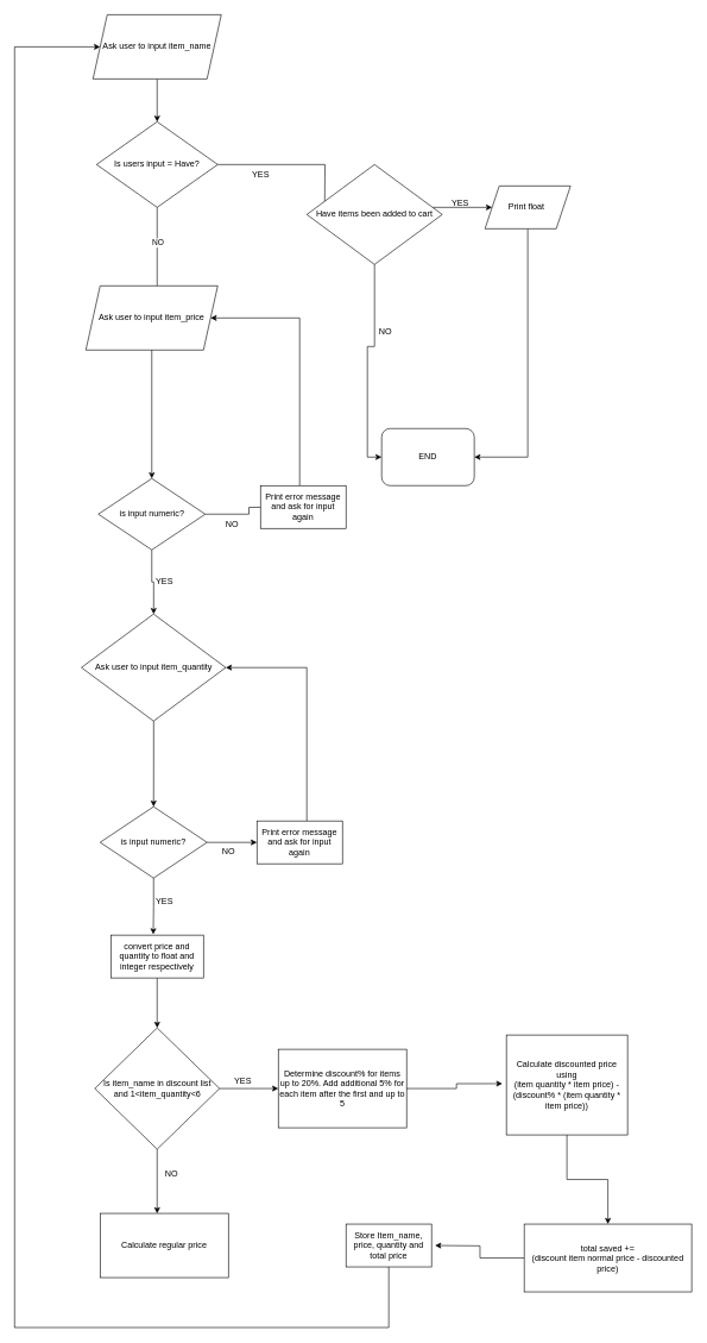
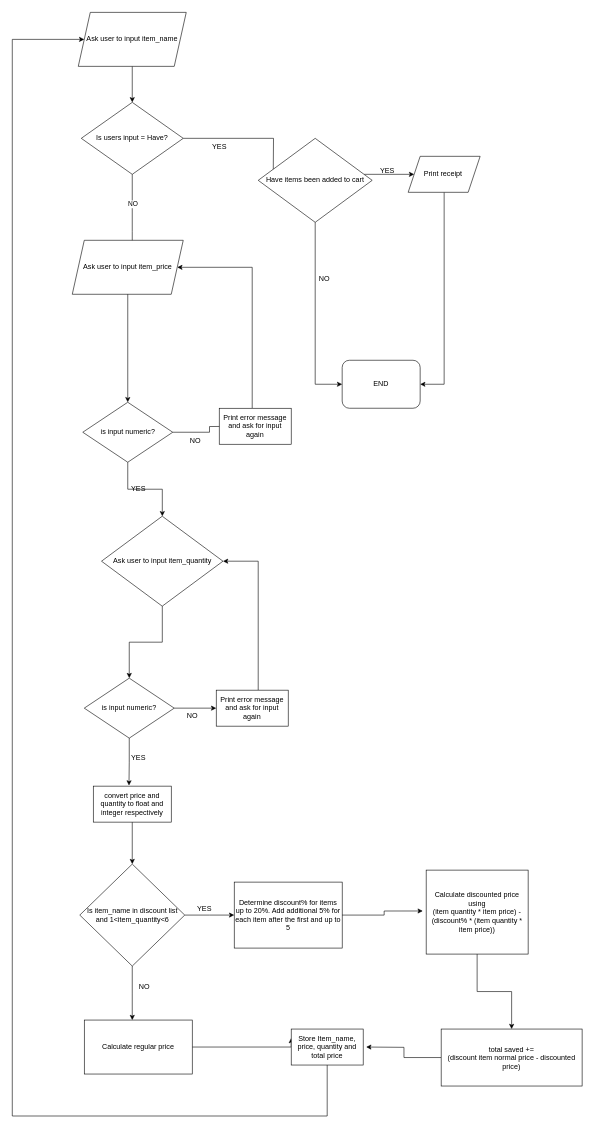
  <mxCell id="0" />
  <mxCell id="1" parent="0" />
  <mxCell id="2" style="edgeStyle=orthogonalEdgeStyle;rounded=0;orthogonalLoop=1;jettySize=auto;html=1;" parent="1" source="3" target="7" edge="1"><mxGeometry relative="1" as="geometry" /></mxCell>
  <mxCell id="3" value="Ask user to input item_name" style="shape=parallelogram;perimeter=parallelogramPerimeter;whiteSpace=wrap;html=1;fixedSize=1;" parent="1" vertex="1"><mxGeometry x="130" y="20" width="180" height="90" as="geometry" /></mxCell>
  <mxCell id="4" style="edgeStyle=orthogonalEdgeStyle;rounded=0;orthogonalLoop=1;jettySize=auto;html=1;entryX=0;entryY=0.5;entryDx=0;entryDy=0;" parent="1" source="7" edge="1"><mxGeometry relative="1" as="geometry"><mxPoint x="455" y="300" as="targetPoint" /><Array as="points" /></mxGeometry></mxCell>
  <mxCell id="5" style="edgeStyle=orthogonalEdgeStyle;rounded=0;orthogonalLoop=1;jettySize=auto;html=1;" parent="1" source="7" edge="1"><mxGeometry relative="1" as="geometry"><mxPoint x="220" y="480" as="targetPoint" /></mxGeometry></mxCell>
  <mxCell id="6" value="NO" style="edgeLabel;html=1;align=center;verticalAlign=middle;resizable=0;points=[];" parent="5" vertex="1" connectable="0"><mxGeometry x="0.006" y="1" relative="1" as="geometry"><mxPoint x="-1" y="-46" as="offset" /></mxGeometry></mxCell>
  <mxCell id="7" value="Is users input = Have?" style="rhombus;whiteSpace=wrap;html=1;" parent="1" vertex="1"><mxGeometry x="135" y="170" width="170" height="120" as="geometry" /></mxCell>
  <mxCell id="8" value="YES" style="text;html=1;align=center;verticalAlign=middle;resizable=0;points=[];autosize=1;strokeColor=none;fillColor=none;" parent="1" vertex="1"><mxGeometry x="340" y="230" width="50" height="30" as="geometry" /></mxCell>
  <mxCell id="9" value="Ask user to input item_price" style="shape=parallelogram;perimeter=parallelogramPerimeter;whiteSpace=wrap;html=1;fixedSize=1;" parent="1" vertex="1"><mxGeometry x="120" y="400" width="185" height="90" as="geometry" /></mxCell>
  <mxCell id="10" style="edgeStyle=orthogonalEdgeStyle;rounded=0;orthogonalLoop=1;jettySize=auto;html=1;entryX=0.5;entryY=0;entryDx=0;entryDy=0;" parent="1" source="11" target="34" edge="1"><mxGeometry relative="1" as="geometry"><mxPoint x="215" y="1120" as="targetPoint" /></mxGeometry></mxCell>
- <mxCell id="11" value="Ask user to input item_quantity" style="rhombus;whiteSpace=wrap;html=1;" parent="1" vertex="1"><mxGeometry x="113.75" y="860" width="202.5" height="150" as="geometry" /></mxCell>
+ <mxCell id="11" value="Ask user to input item_quantity" style="rhombus;whiteSpace=wrap;html=1;" parent="1" vertex="1"><mxGeometry x="168.75" y="860" width="202.5" height="150" as="geometry" /></mxCell>
  <mxCell id="12" style="edgeStyle=orthogonalEdgeStyle;rounded=0;orthogonalLoop=1;jettySize=auto;html=1;entryX=0.5;entryY=0;entryDx=0;entryDy=0;" edge="1" parent="1" source="13" target="17"><mxGeometry relative="1" as="geometry" /></mxCell>
  <mxCell id="13" value="Calculate discounted price using&lt;br&gt;(item quantity * item price) - (discount% * (item quantity * item price))" style="rounded=0;whiteSpace=wrap;html=1;" parent="1" vertex="1"><mxGeometry x="710" y="1450" width="170" height="140" as="geometry" /></mxCell>
  <mxCell id="14" value="Determine discount% for items up to 20%. Add additional 5% for each item after the first and up to 5" style="rounded=0;whiteSpace=wrap;html=1;" parent="1" vertex="1"><mxGeometry x="390" y="1470" width="180" height="110" as="geometry" /></mxCell>
  <mxCell id="15" value="NO" style="text;html=1;align=center;verticalAlign=middle;resizable=0;points=[];autosize=1;strokeColor=none;fillColor=none;" parent="1" vertex="1"><mxGeometry x="305" y="720" width="40" height="30" as="geometry" /></mxCell>
  <mxCell id="16" style="edgeStyle=orthogonalEdgeStyle;rounded=0;orthogonalLoop=1;jettySize=auto;html=1;" edge="1" parent="1" source="17"><mxGeometry relative="1" as="geometry"><mxPoint x="610" y="1745" as="targetPoint" /></mxGeometry></mxCell>
  <mxCell id="17" value="total saved +=&lt;br&gt;(discount item normal price - discounted price)" style="rounded=0;whiteSpace=wrap;html=1;" parent="1" vertex="1"><mxGeometry x="735" y="1715" width="235" height="95" as="geometry" /></mxCell>
  <mxCell id="18" value="" style="edgeStyle=orthogonalEdgeStyle;rounded=0;orthogonalLoop=1;jettySize=auto;html=1;entryX=0.5;entryY=0;entryDx=0;entryDy=0;" parent="1" source="9" target="21" edge="1"><mxGeometry relative="1" as="geometry"><mxPoint x="213" y="570" as="sourcePoint" /><mxPoint x="213" y="860" as="targetPoint" /></mxGeometry></mxCell>
  <mxCell id="19" value="" style="edgeStyle=orthogonalEdgeStyle;rounded=0;orthogonalLoop=1;jettySize=auto;html=1;" parent="1" source="21" target="11" edge="1"><mxGeometry relative="1" as="geometry" /></mxCell>
  <mxCell id="20" style="edgeStyle=orthogonalEdgeStyle;rounded=0;orthogonalLoop=1;jettySize=auto;html=1;" parent="1" source="21" edge="1"><mxGeometry relative="1" as="geometry"><mxPoint x="410" y="710" as="targetPoint" /></mxGeometry></mxCell>
  <mxCell id="21" value="is input numeric?" style="rhombus;whiteSpace=wrap;html=1;" parent="1" vertex="1"><mxGeometry x="137.5" y="670" width="150" height="100" as="geometry" /></mxCell>
  <mxCell id="22" value="YES" style="text;html=1;align=center;verticalAlign=middle;resizable=0;points=[];autosize=1;strokeColor=none;fillColor=none;" parent="1" vertex="1"><mxGeometry x="205" y="800" width="50" height="30" as="geometry" /></mxCell>
  <mxCell id="23" style="edgeStyle=orthogonalEdgeStyle;rounded=0;orthogonalLoop=1;jettySize=auto;html=1;entryX=1;entryY=0.5;entryDx=0;entryDy=0;" edge="1" parent="1" source="24" target="9"><mxGeometry relative="1" as="geometry"><Array as="points"><mxPoint x="420" y="445" /></Array></mxGeometry></mxCell>
  <mxCell id="24" value="Print error message and ask for input again" style="rounded=0;whiteSpace=wrap;html=1;" parent="1" vertex="1"><mxGeometry x="365" y="680" width="120" height="60" as="geometry" /></mxCell>
  <mxCell id="25" style="edgeStyle=orthogonalEdgeStyle;rounded=0;orthogonalLoop=1;jettySize=auto;html=1;entryX=0;entryY=0.5;entryDx=0;entryDy=0;" parent="1" source="27" target="28" edge="1"><mxGeometry relative="1" as="geometry" /></mxCell>
  <mxCell id="26" style="edgeStyle=orthogonalEdgeStyle;rounded=0;orthogonalLoop=1;jettySize=auto;html=1;" parent="1" source="27" edge="1"><mxGeometry relative="1" as="geometry"><mxPoint x="690" y="290" as="targetPoint" /><Array as="points"><mxPoint x="690" y="290" /></Array></mxGeometry></mxCell>
  <mxCell id="27" value="Have items been added to cart" style="rhombus;whiteSpace=wrap;html=1;" parent="1" vertex="1"><mxGeometry x="430" y="230" width="190" height="140" as="geometry" /></mxCell>
- <mxCell id="28" value="END" style="rounded=1;whiteSpace=wrap;html=1;" parent="1" vertex="1"><mxGeometry x="535" y="600" width="130" height="80" as="geometry" /></mxCell>
+ <mxCell id="28" value="END" style="rounded=1;whiteSpace=wrap;html=1;" parent="1" vertex="1"><mxGeometry x="570" y="600" width="130" height="80" as="geometry" /></mxCell>
  <mxCell id="29" value="NO" style="text;html=1;align=center;verticalAlign=middle;resizable=0;points=[];autosize=1;strokeColor=none;fillColor=none;" parent="1" vertex="1"><mxGeometry x="520" y="450" width="40" height="30" as="geometry" /></mxCell>
  <mxCell id="30" value="YES" style="text;html=1;align=center;verticalAlign=middle;resizable=0;points=[];autosize=1;strokeColor=none;fillColor=none;" parent="1" vertex="1"><mxGeometry x="620" y="270" width="50" height="30" as="geometry" /></mxCell>
  <mxCell id="31" style="edgeStyle=orthogonalEdgeStyle;rounded=0;orthogonalLoop=1;jettySize=auto;html=1;entryX=1;entryY=0.5;entryDx=0;entryDy=0;exitX=0.5;exitY=1;exitDx=0;exitDy=0;" parent="1" source="32" target="28" edge="1"><mxGeometry relative="1" as="geometry"><mxPoint x="750" y="320" as="sourcePoint" /></mxGeometry></mxCell>
- <mxCell id="32" value="Print float&amp;nbsp;" style="shape=parallelogram;perimeter=parallelogramPerimeter;whiteSpace=wrap;html=1;fixedSize=1;" vertex="1" parent="1"><mxGeometry x="680" y="260" width="120" height="60" as="geometry" /></mxCell>
+ <mxCell id="32" value="Print receipt&amp;nbsp;" style="shape=parallelogram;perimeter=parallelogramPerimeter;whiteSpace=wrap;html=1;fixedSize=1;" vertex="1" parent="1"><mxGeometry x="680" y="260" width="120" height="60" as="geometry" /></mxCell>
  <mxCell id="33" style="edgeStyle=orthogonalEdgeStyle;rounded=0;orthogonalLoop=1;jettySize=auto;html=1;entryX=0;entryY=0.5;entryDx=0;entryDy=0;" edge="1" parent="1" source="34" target="36"><mxGeometry relative="1" as="geometry" /></mxCell>
  <mxCell id="34" value="is input numeric?" style="rhombus;whiteSpace=wrap;html=1;" vertex="1" parent="1"><mxGeometry x="140" y="1130" width="150" height="100" as="geometry" /></mxCell>
  <mxCell id="35" style="edgeStyle=orthogonalEdgeStyle;rounded=0;orthogonalLoop=1;jettySize=auto;html=1;entryX=1;entryY=0.5;entryDx=0;entryDy=0;" edge="1" parent="1" source="36" target="11"><mxGeometry relative="1" as="geometry"><Array as="points"><mxPoint x="430" y="935" /></Array></mxGeometry></mxCell>
  <mxCell id="36" value="Print error message and ask for input again" style="rounded=0;whiteSpace=wrap;html=1;" vertex="1" parent="1"><mxGeometry x="360" y="1150" width="120" height="60" as="geometry" /></mxCell>
  <mxCell id="37" value="NO" style="text;html=1;align=center;verticalAlign=middle;resizable=0;points=[];autosize=1;strokeColor=none;fillColor=none;" vertex="1" parent="1"><mxGeometry x="300" y="1178" width="40" height="30" as="geometry" /></mxCell>
  <mxCell id="38" style="edgeStyle=orthogonalEdgeStyle;rounded=0;orthogonalLoop=1;jettySize=auto;html=1;entryX=0.5;entryY=0;entryDx=0;entryDy=0;" edge="1" parent="1" source="39" target="43"><mxGeometry relative="1" as="geometry" /></mxCell>
  <mxCell id="39" value="convert price and quantity to float and integer respectively" style="rounded=0;whiteSpace=wrap;html=1;" vertex="1" parent="1"><mxGeometry x="155" y="1310" width="130" height="60" as="geometry" /></mxCell>
  <mxCell id="40" style="edgeStyle=orthogonalEdgeStyle;rounded=0;orthogonalLoop=1;jettySize=auto;html=1;entryX=0.458;entryY=-0.017;entryDx=0;entryDy=0;entryPerimeter=0;" edge="1" parent="1" source="34" target="39"><mxGeometry relative="1" as="geometry" /></mxCell>
  <mxCell id="41" style="edgeStyle=orthogonalEdgeStyle;rounded=0;orthogonalLoop=1;jettySize=auto;html=1;" edge="1" parent="1" source="43"><mxGeometry relative="1" as="geometry"><mxPoint x="390" y="1525" as="targetPoint" /></mxGeometry></mxCell>
  <mxCell id="42" style="edgeStyle=orthogonalEdgeStyle;rounded=0;orthogonalLoop=1;jettySize=auto;html=1;" edge="1" parent="1" source="43"><mxGeometry relative="1" as="geometry"><mxPoint x="220" y="1700" as="targetPoint" /></mxGeometry></mxCell>
  <mxCell id="43" value="Is item_name in discount list&lt;br&gt;and 1&amp;lt;item_quantity&amp;lt;6" style="rhombus;whiteSpace=wrap;html=1;" vertex="1" parent="1"><mxGeometry x="132.5" y="1440" width="175" height="170" as="geometry" /></mxCell>
  <mxCell id="44" value="YES" style="text;html=1;align=center;verticalAlign=middle;resizable=0;points=[];autosize=1;strokeColor=none;fillColor=none;" vertex="1" parent="1"><mxGeometry x="205" y="1248" width="50" height="30" as="geometry" /></mxCell>
  <mxCell id="45" value="YES" style="text;html=1;align=center;verticalAlign=middle;resizable=0;points=[];autosize=1;strokeColor=none;fillColor=none;" vertex="1" parent="1"><mxGeometry x="315" y="1500" width="50" height="30" as="geometry" /></mxCell>
  <mxCell id="46" style="edgeStyle=orthogonalEdgeStyle;rounded=0;orthogonalLoop=1;jettySize=auto;html=1;entryX=-0.033;entryY=0.487;entryDx=0;entryDy=0;entryPerimeter=0;" edge="1" parent="1" source="14" target="13"><mxGeometry relative="1" as="geometry" /></mxCell>
  <mxCell id="47" value="NO" style="text;html=1;align=center;verticalAlign=middle;resizable=0;points=[];autosize=1;strokeColor=none;fillColor=none;" vertex="1" parent="1"><mxGeometry x="220" y="1630" width="40" height="30" as="geometry" /></mxCell>
+ <mxCell id="48" style="edgeStyle=orthogonalEdgeStyle;rounded=0;orthogonalLoop=1;jettySize=auto;html=1;entryX=0;entryY=0.25;entryDx=0;entryDy=0;" edge="1" parent="1" source="49" target="51"><mxGeometry relative="1" as="geometry"><Array as="points"><mxPoint x="485" y="1745" /></Array></mxGeometry></mxCell>
  <mxCell id="49" value="Calculate regular price" style="rounded=0;whiteSpace=wrap;html=1;" vertex="1" parent="1"><mxGeometry x="140" y="1700" width="180" height="90" as="geometry" /></mxCell>
  <mxCell id="50" style="edgeStyle=orthogonalEdgeStyle;rounded=0;orthogonalLoop=1;jettySize=auto;html=1;entryX=0;entryY=0.5;entryDx=0;entryDy=0;exitX=0.5;exitY=1;exitDx=0;exitDy=0;" edge="1" parent="1" source="51" target="3"><mxGeometry relative="1" as="geometry"><Array as="points"><mxPoint x="545" y="1860" /><mxPoint x="20" y="1860" /><mxPoint x="20" y="65" /></Array></mxGeometry></mxCell>
  <mxCell id="51" value="Store Item_name, price, quantity and total price" style="rounded=0;whiteSpace=wrap;html=1;" vertex="1" parent="1"><mxGeometry x="485" y="1715" width="120" height="60" as="geometry" /></mxCell>
